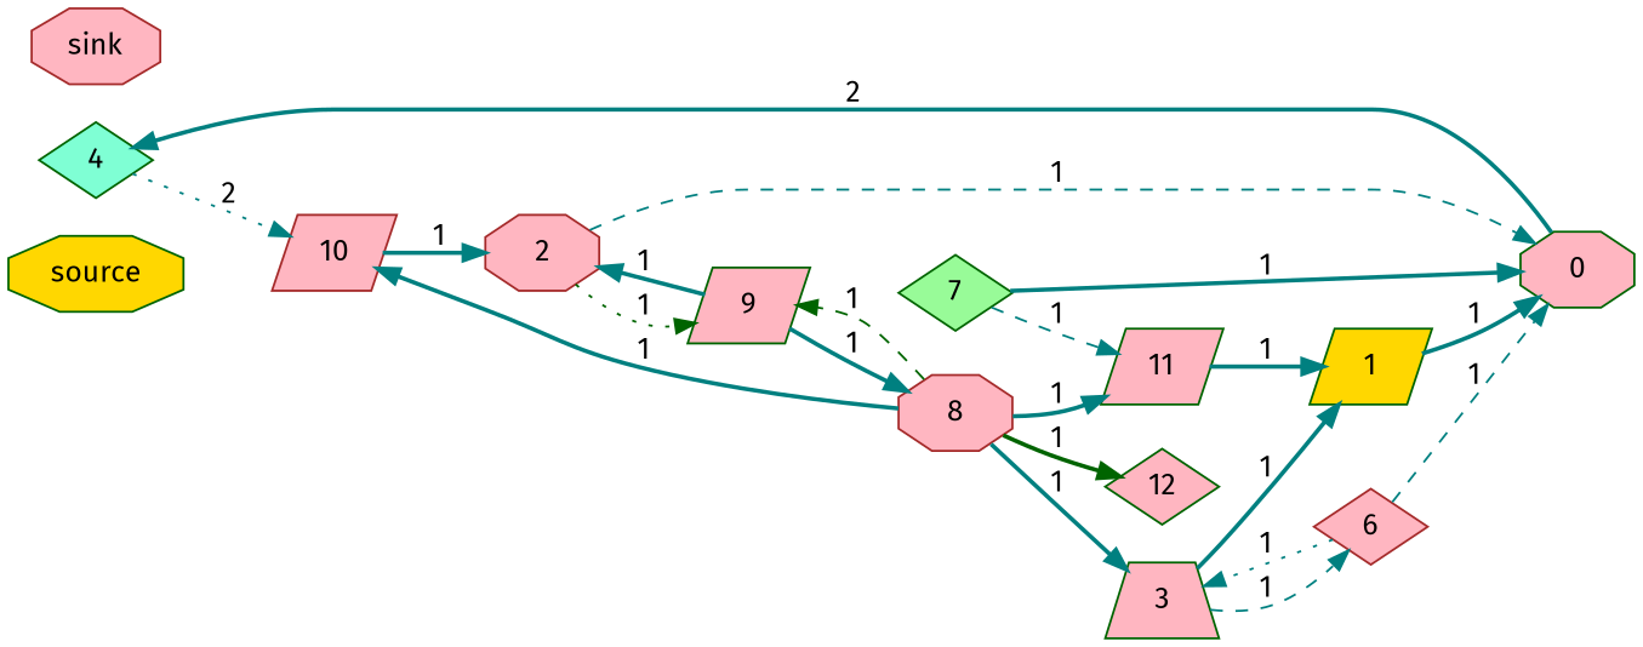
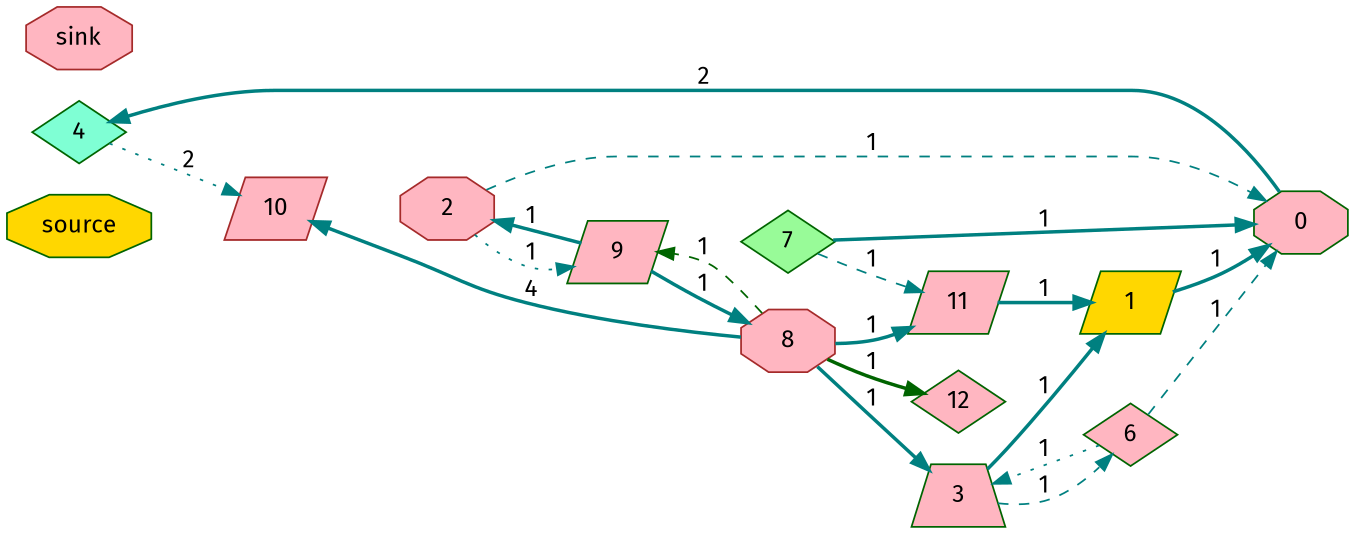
  digraph {
    fontname="Fira Sans"
    rankdir=LR
    node [color=darkgreen fillcolor=lightpink fontname="Fira Sans" shape=octagon style=filled]
    edge [color=teal fontname="Fira Sans" style=bold]
    source [fillcolor=gold]
    4 [fillcolor=aquamarine shape=diamond]
    0
    10 [color=brown shape=parallelogram]
    sink [color=brown]
    8 [color=brown]
    11 [shape=parallelogram]
    12 [shape=diamond]
    3 [shape=trapezium]
    9 [shape=parallelogram]
    1 [fillcolor=gold shape=parallelogram]
-   6 [color=brown shape=diamond]
+   6 [shape=diamond]
    2 [color=brown]
    7 [fillcolor=palegreen shape=diamond]
    4 -> 10 [label=2 style=dotted]
    0 -> 4 [label=2]
-   10 -> 2 [label=1]
-   8 -> 10 [label=1]
+   8 -> 10 [label=4]
    8 -> 11 [label=1]
    8 -> 12 [color=darkgreen label=1]
    8 -> 3 [label=1]
    8 -> 9 [color=darkgreen label=1 style=dashed]
    11 -> 1 [label=1]
    3 -> 1 [label=1]
    3 -> 6 [label=1 style=dashed]
    9 -> 8 [label=1]
    9 -> 2 [label=1]
    1 -> 0 [label=1]
    6 -> 0 [label=1 style=dashed]
    6 -> 3 [label=1 style=dotted]
    2 -> 0 [label=1 style=dashed]
-   2 -> 9 [color=darkgreen label=1 style=dotted]
+   2 -> 9 [label=1 style=dotted]
    7 -> 0 [label=1]
    7 -> 11 [label=1 style=dashed]
  }
